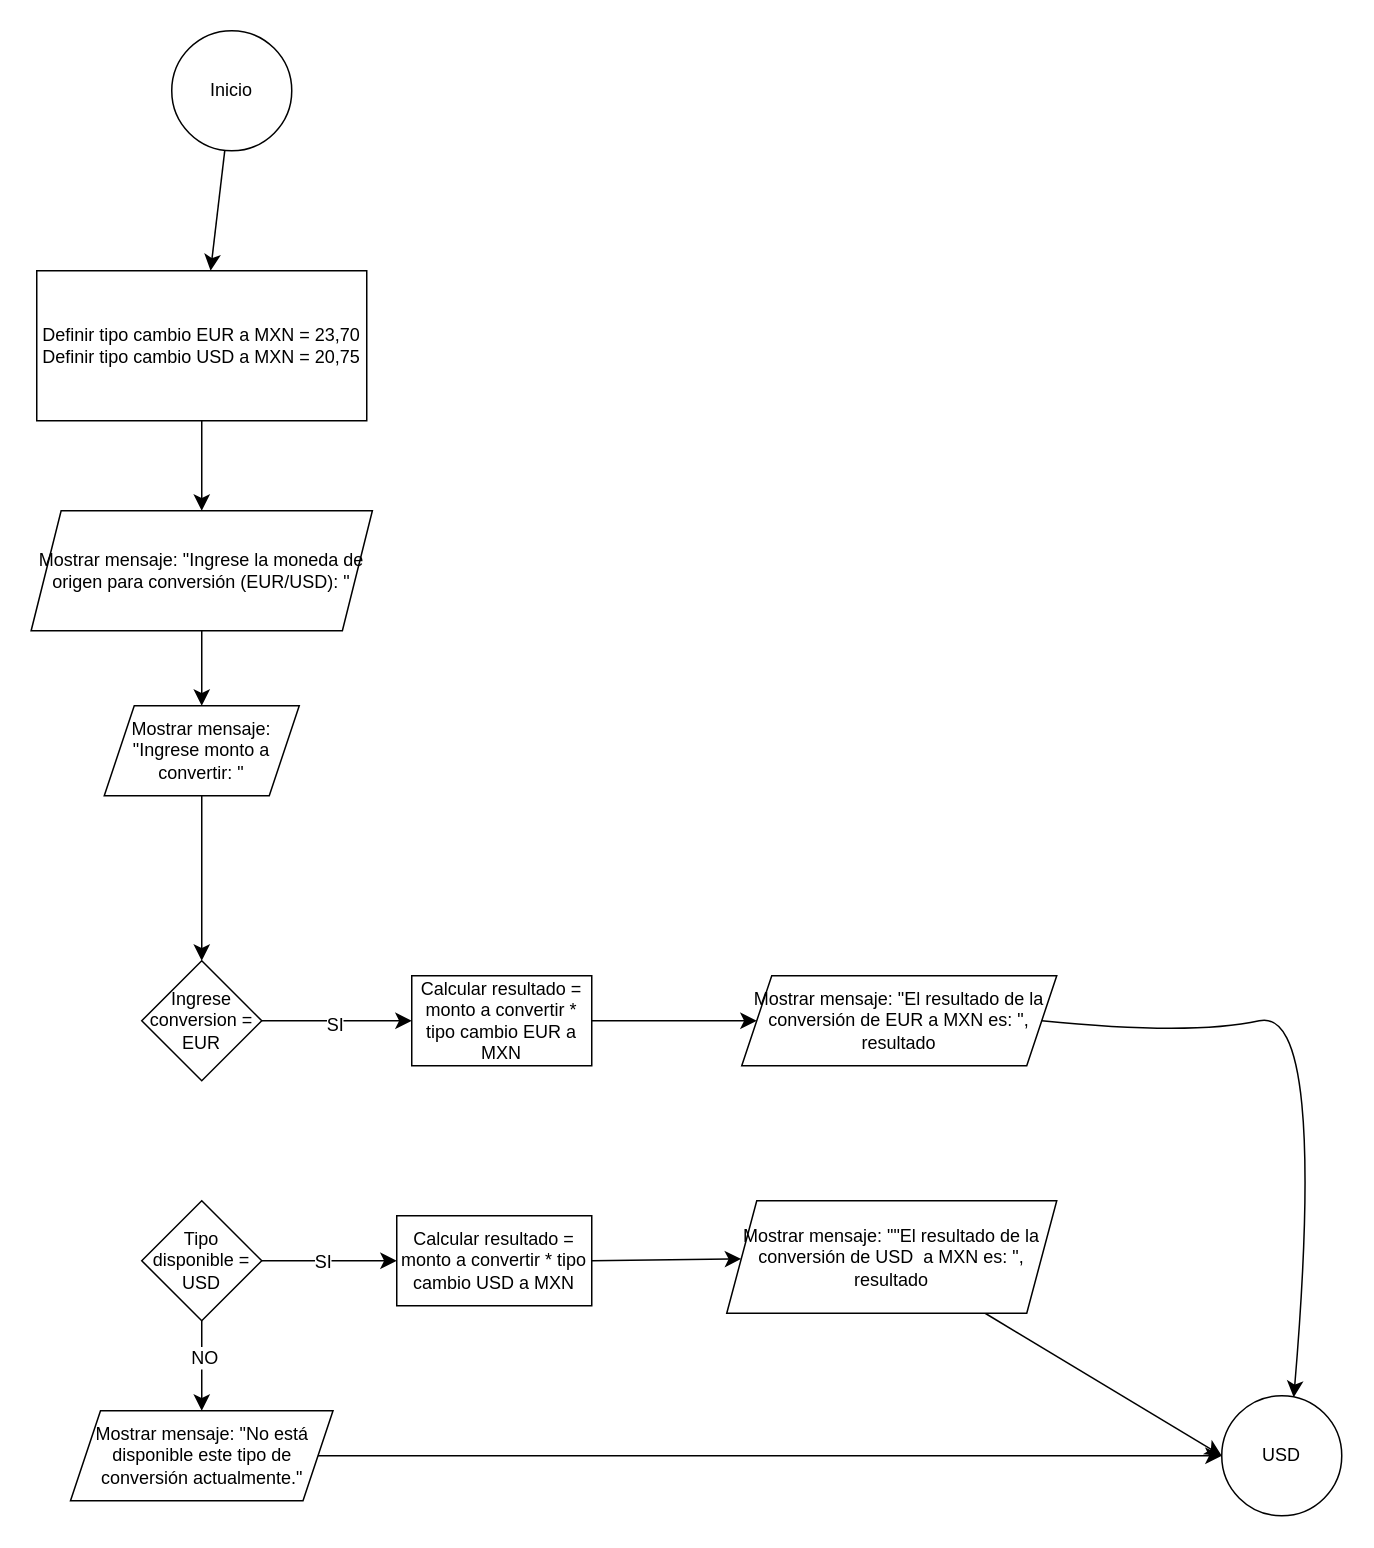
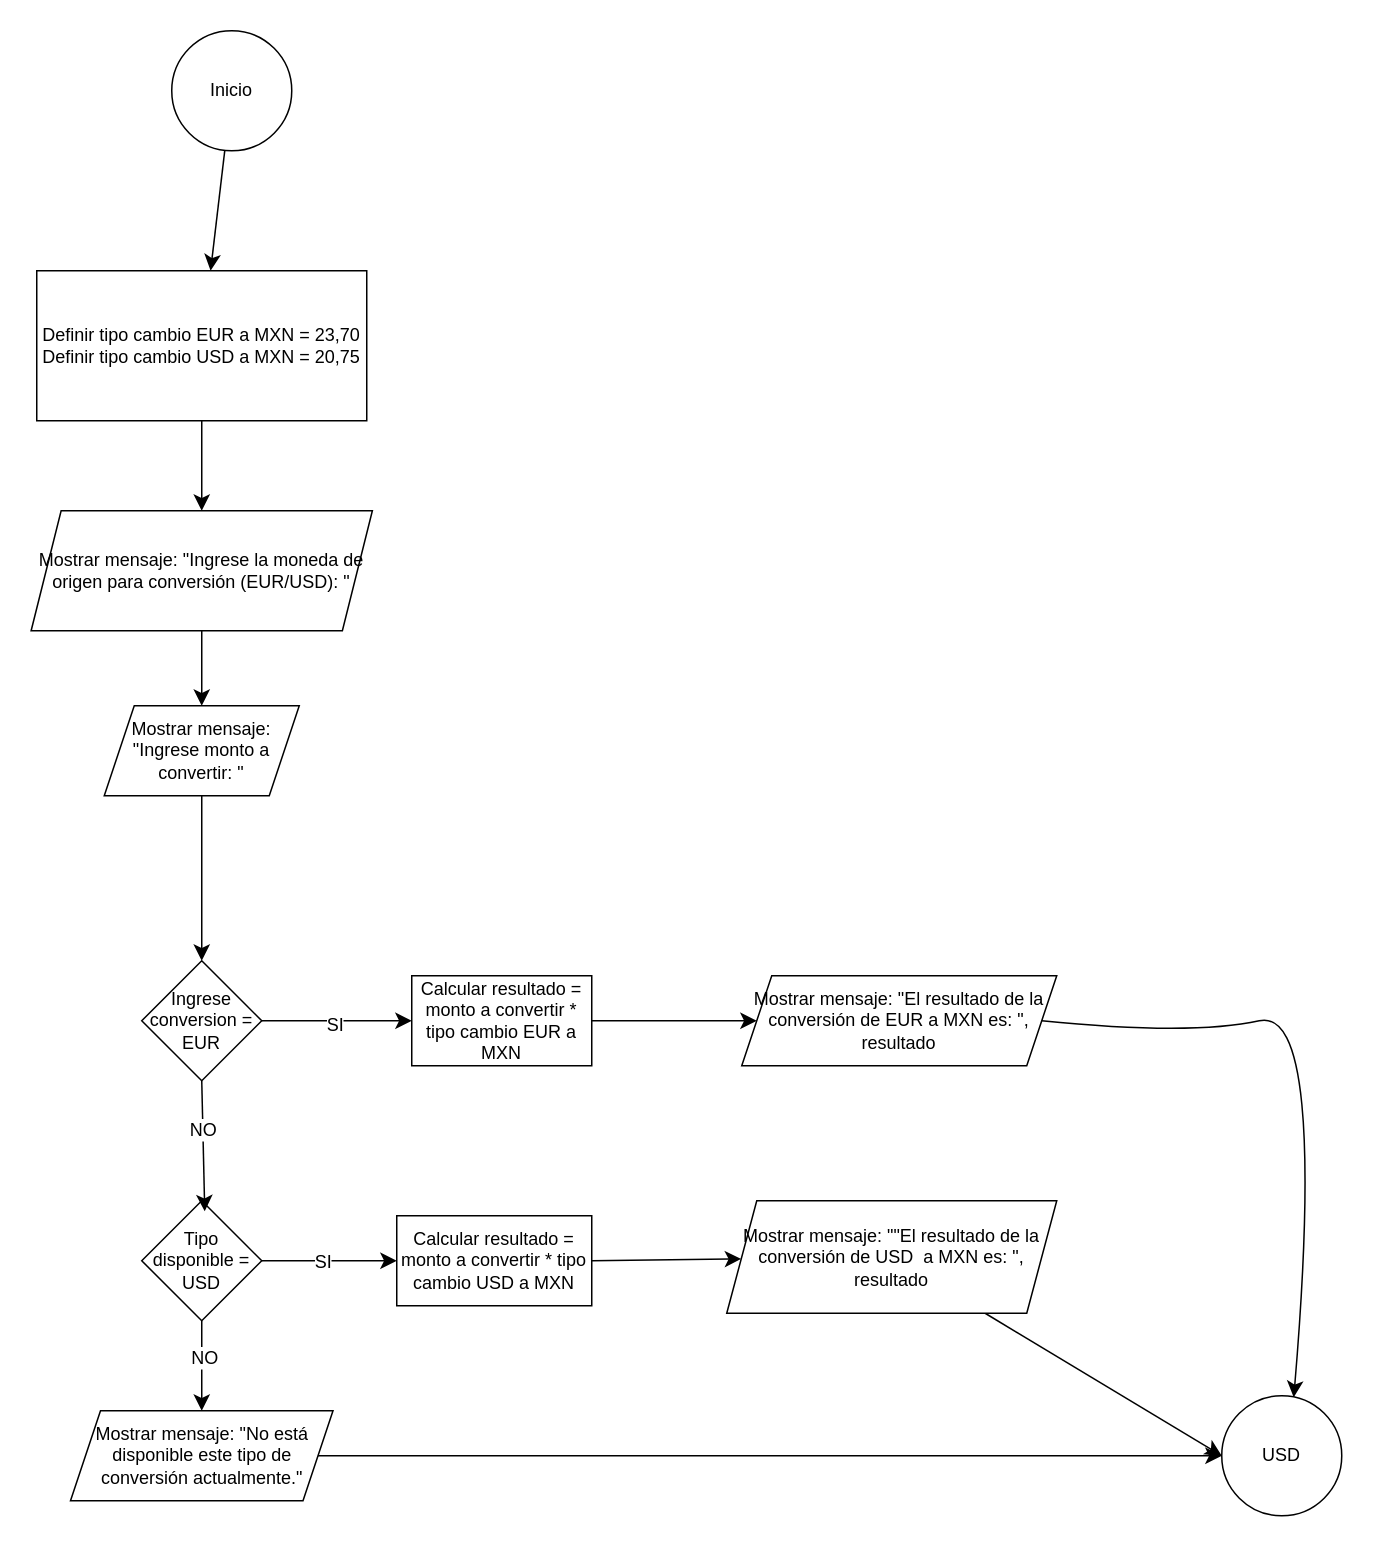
  <mxCell id="0" />
  <mxCell id="1" parent="0" />
  <mxCell id="2" value="" style="edgeStyle=none;curved=1;rounded=0;orthogonalLoop=1;jettySize=auto;html=1;fontSize=12;startSize=8;endSize=8;" edge="1" parent="1" source="3" target="4"><mxGeometry relative="1" as="geometry" /></mxCell>
  <mxCell id="3" value="Inicio" style="ellipse;whiteSpace=wrap;html=1;aspect=fixed;" vertex="1" parent="1"><mxGeometry x="114" y="20" width="80" height="80" as="geometry" /></mxCell>
  <mxCell id="4" value="Definir tipo cambio EUR a MXN = 23,70&lt;div&gt;Definir tipo cambio USD a MXN = 20,75&lt;/div&gt;" style="whiteSpace=wrap;html=1;" vertex="1" parent="1"><mxGeometry x="24" y="180" width="220" height="100" as="geometry" /></mxCell>
  <mxCell id="5" style="edgeStyle=none;curved=1;rounded=0;orthogonalLoop=1;jettySize=auto;html=1;exitX=0.5;exitY=1;exitDx=0;exitDy=0;entryX=0.5;entryY=0;entryDx=0;entryDy=0;fontSize=12;startSize=8;endSize=8;" edge="1" parent="1" source="6" target="9"><mxGeometry relative="1" as="geometry" /></mxCell>
  <mxCell id="6" value="Mostrar mensaje: &quot;Ingrese la moneda de origen para conversión (EUR/USD): &quot;" style="shape=parallelogram;perimeter=parallelogramPerimeter;whiteSpace=wrap;html=1;fixedSize=1;" vertex="1" parent="1"><mxGeometry x="20.25" y="340" width="227.5" height="80" as="geometry" /></mxCell>
  <mxCell id="7" style="edgeStyle=none;curved=1;rounded=0;orthogonalLoop=1;jettySize=auto;html=1;entryX=0.5;entryY=0;entryDx=0;entryDy=0;fontSize=12;startSize=8;endSize=8;" edge="1" parent="1" source="4" target="6"><mxGeometry relative="1" as="geometry" /></mxCell>
  <mxCell id="8" value="" style="edgeStyle=none;curved=1;rounded=0;orthogonalLoop=1;jettySize=auto;html=1;fontSize=12;startSize=8;endSize=8;" edge="1" parent="1" source="9" target="12"><mxGeometry relative="1" as="geometry" /></mxCell>
  <mxCell id="9" value="Mostrar mensaje: &quot;Ingrese monto a convertir: &quot;" style="shape=parallelogram;perimeter=parallelogramPerimeter;whiteSpace=wrap;html=1;fixedSize=1;" vertex="1" parent="1"><mxGeometry x="69" y="470" width="130" height="60" as="geometry" /></mxCell>
  <mxCell id="10" value="" style="edgeStyle=none;curved=1;rounded=0;orthogonalLoop=1;jettySize=auto;html=1;fontSize=12;startSize=8;endSize=8;" edge="1" parent="1" source="12" target="15"><mxGeometry relative="1" as="geometry" /></mxCell>
  <mxCell id="11" value="SI" style="edgeLabel;html=1;align=center;verticalAlign=middle;resizable=0;points=[];fontSize=12;" vertex="1" connectable="0" parent="10"><mxGeometry x="-0.04" y="-2" relative="1" as="geometry"><mxPoint as="offset" /></mxGeometry></mxCell>
  <mxCell id="12" value="Ingrese conversion = EUR" style="rhombus;whiteSpace=wrap;html=1;" vertex="1" parent="1"><mxGeometry x="94" y="640" width="80" height="80" as="geometry" /></mxCell>
  <mxCell id="13" value="Mostrar mensaje: &quot;El resultado de la conversión de EUR a MXN es: &quot;, resultado" style="shape=parallelogram;perimeter=parallelogramPerimeter;whiteSpace=wrap;html=1;fixedSize=1;" vertex="1" parent="1"><mxGeometry x="494" y="650" width="210" height="60" as="geometry" /></mxCell>
  <mxCell id="14" style="edgeStyle=none;curved=1;rounded=0;orthogonalLoop=1;jettySize=auto;html=1;exitX=1;exitY=0.5;exitDx=0;exitDy=0;entryX=0;entryY=0.5;entryDx=0;entryDy=0;fontSize=12;startSize=8;endSize=8;" edge="1" parent="1" source="15" target="13"><mxGeometry relative="1" as="geometry" /></mxCell>
  <mxCell id="15" value="Calcular resultado = monto a convertir * tipo cambio EUR a MXN" style="whiteSpace=wrap;html=1;" vertex="1" parent="1"><mxGeometry x="274" y="650" width="120" height="60" as="geometry" /></mxCell>
  <mxCell id="16" style="edgeStyle=none;curved=1;rounded=0;orthogonalLoop=1;jettySize=auto;html=1;exitX=1;exitY=0.5;exitDx=0;exitDy=0;fontSize=12;startSize=8;endSize=8;" edge="1" parent="1" source="17" target="19"><mxGeometry relative="1" as="geometry" /></mxCell>
  <mxCell id="17" value="Calcular resultado = monto a convertir * tipo cambio USD a MXN" style="whiteSpace=wrap;html=1;" vertex="1" parent="1"><mxGeometry x="264" y="810" width="130" height="60" as="geometry" /></mxCell>
  <mxCell id="18" style="edgeStyle=none;curved=1;rounded=0;orthogonalLoop=1;jettySize=auto;html=1;entryX=0;entryY=0.5;entryDx=0;entryDy=0;fontSize=12;startSize=8;endSize=8;" edge="1" parent="1" source="19" target="29"><mxGeometry relative="1" as="geometry" /></mxCell>
  <mxCell id="19" value="Mostrar mensaje: &quot;&quot;El resultado de la conversión de USD&amp;nbsp; a MXN es: &quot;, resultado" style="shape=parallelogram;perimeter=parallelogramPerimeter;whiteSpace=wrap;html=1;fixedSize=1;" vertex="1" parent="1"><mxGeometry x="484" y="800" width="220" height="75" as="geometry" /></mxCell>
  <mxCell id="20" style="edgeStyle=none;curved=1;rounded=0;orthogonalLoop=1;jettySize=auto;html=1;exitX=1;exitY=0.5;exitDx=0;exitDy=0;entryX=0;entryY=0.5;entryDx=0;entryDy=0;fontSize=12;startSize=8;endSize=8;" edge="1" parent="1" source="24" target="17"><mxGeometry relative="1" as="geometry" /></mxCell>
  <mxCell id="21" value="SI" style="edgeLabel;html=1;align=center;verticalAlign=middle;resizable=0;points=[];fontSize=12;" vertex="1" connectable="0" parent="20"><mxGeometry x="-0.111" relative="1" as="geometry"><mxPoint as="offset" /></mxGeometry></mxCell>
  <mxCell id="22" style="edgeStyle=none;curved=1;rounded=0;orthogonalLoop=1;jettySize=auto;html=1;exitX=0.5;exitY=1;exitDx=0;exitDy=0;entryX=0.5;entryY=0;entryDx=0;entryDy=0;fontSize=12;startSize=8;endSize=8;" edge="1" parent="1" source="24" target="28"><mxGeometry relative="1" as="geometry" /></mxCell>
  <mxCell id="23" value="NO" style="edgeLabel;html=1;align=center;verticalAlign=middle;resizable=0;points=[];fontSize=12;" vertex="1" connectable="0" parent="22"><mxGeometry x="-0.2" y="1" relative="1" as="geometry"><mxPoint as="offset" /></mxGeometry></mxCell>
  <mxCell id="24" value="Tipo disponible = USD" style="rhombus;whiteSpace=wrap;html=1;" vertex="1" parent="1"><mxGeometry x="94" y="800" width="80" height="80" as="geometry" /></mxCell>
+ <mxCell id="25" style="edgeStyle=none;curved=1;rounded=0;orthogonalLoop=1;jettySize=auto;html=1;exitX=0.5;exitY=1;exitDx=0;exitDy=0;entryX=0.525;entryY=0.088;entryDx=0;entryDy=0;entryPerimeter=0;fontSize=12;startSize=8;endSize=8;" edge="1" parent="1" source="12" target="24"><mxGeometry relative="1" as="geometry" /></mxCell>
+ <mxCell id="26" value="NO" style="edgeLabel;html=1;align=center;verticalAlign=middle;resizable=0;points=[];fontSize=12;" vertex="1" connectable="0" parent="25"><mxGeometry x="-0.234" relative="1" as="geometry"><mxPoint as="offset" /></mxGeometry></mxCell>
  <mxCell id="27" value="" style="edgeStyle=none;curved=1;rounded=0;orthogonalLoop=1;jettySize=auto;html=1;fontSize=12;startSize=8;endSize=8;" edge="1" parent="1" source="28" target="29"><mxGeometry relative="1" as="geometry" /></mxCell>
  <mxCell id="28" value="Mostrar mensaje: &quot;No está disponible este tipo de conversión actualmente.&quot;" style="shape=parallelogram;perimeter=parallelogramPerimeter;whiteSpace=wrap;html=1;fixedSize=1;" vertex="1" parent="1"><mxGeometry x="46.5" y="940" width="175" height="60" as="geometry" /></mxCell>
  <mxCell id="29" value="USD" style="ellipse;whiteSpace=wrap;html=1;" vertex="1" parent="1"><mxGeometry x="814" y="930" width="80" height="80" as="geometry" /></mxCell>
  <mxCell id="30" style="edgeStyle=none;curved=1;rounded=0;orthogonalLoop=1;jettySize=auto;html=1;entryX=0.6;entryY=0.013;entryDx=0;entryDy=0;entryPerimeter=0;fontSize=12;startSize=8;endSize=8;exitX=1;exitY=0.5;exitDx=0;exitDy=0;" edge="1" parent="1" source="13" target="29"><mxGeometry relative="1" as="geometry"><Array as="points"><mxPoint x="794" y="690" /><mxPoint x="884" y="670" /></Array></mxGeometry></mxCell>
